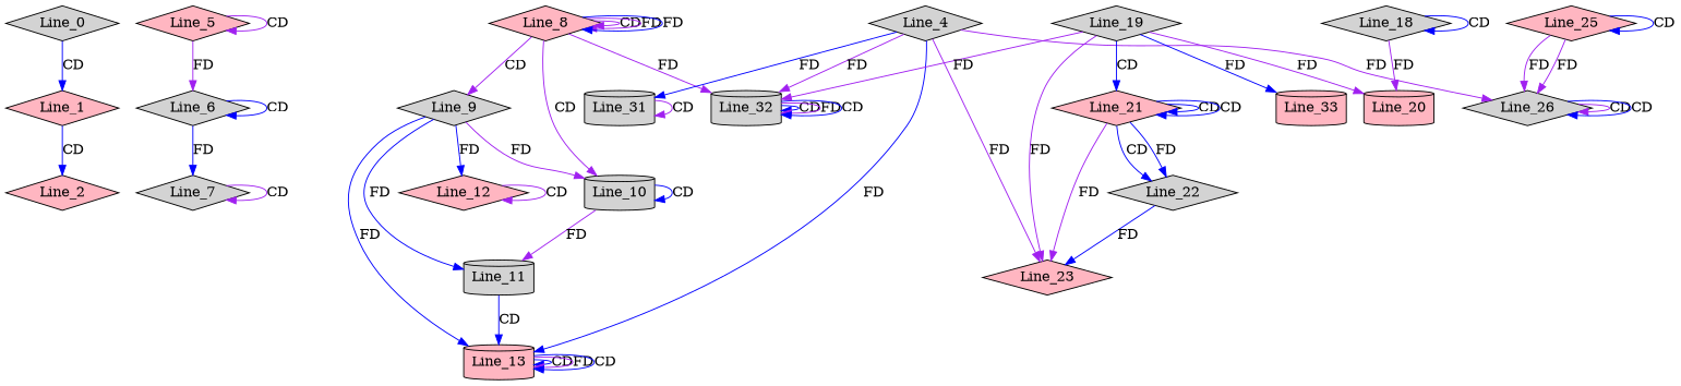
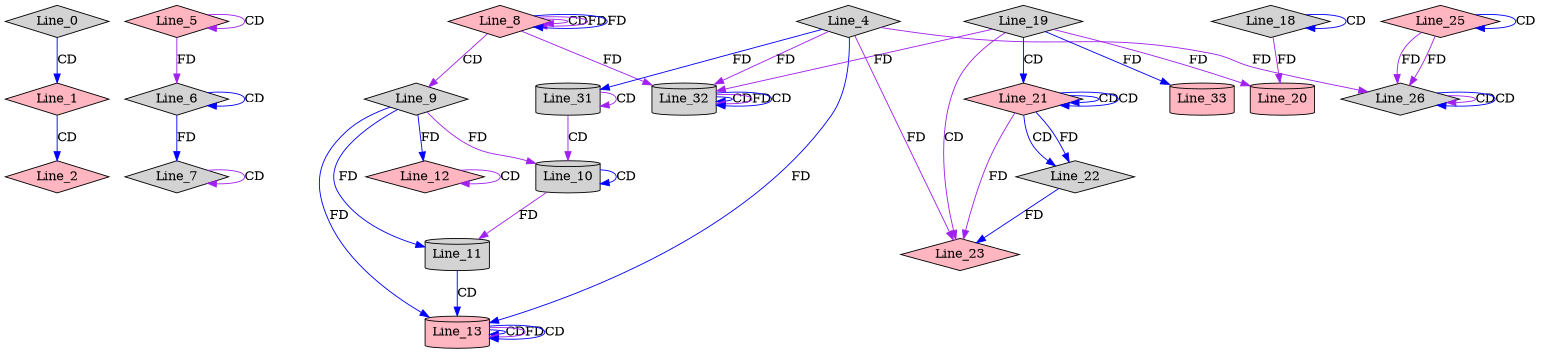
  digraph {
    node [fillcolor=lightgrey shape=diamond style=filled]
    edge [color=blue]
    Line_1 [fillcolor=lightpink]
    Line_0
    Line_2 [fillcolor=lightpink]
    Line_5 [fillcolor=lightpink]
    Line_6
    Line_7
    Line_8 [fillcolor=lightpink]
    Line_9
    Line_10 [shape=cylinder]
    Line_32 [shape=cylinder]
    Line_11 [shape=cylinder]
    Line_12 [fillcolor=lightpink]
    Line_13 [fillcolor=lightpink shape=cylinder]
    Line_4
    Line_23 [fillcolor=lightpink]
    Line_26
    Line_31 [shape=cylinder]
    Line_18
    Line_20 [fillcolor=lightpink shape=cylinder]
    Line_19
    Line_21 [fillcolor=lightpink]
    Line_33 [fillcolor=lightpink shape=cylinder]
    Line_22
    Line_25 [fillcolor=lightpink]
    Line_1 -> Line_2 [label=CD]
    Line_0 -> Line_1 [label=CD]
    Line_5 -> Line_5 [color=purple label=CD]
    Line_5 -> Line_6 [color=purple label=FD]
    Line_6 -> Line_6 [label=CD]
    Line_6 -> Line_7 [label=FD]
    Line_7 -> Line_7 [color=purple label=CD]
    Line_8 -> Line_8 [color=purple label=CD]
    Line_8 -> Line_8 [color=purple label=FD]
    Line_8 -> Line_8 [label=FD]
    Line_8 -> Line_9 [color=purple label=CD]
-   Line_8 -> Line_10 [color=purple label=CD]
+   Line_31 -> Line_10 [color=purple label=CD]
    Line_8 -> Line_32 [color=purple label=FD]
    Line_9 -> Line_10 [color=purple label=FD]
    Line_9 -> Line_11 [label=FD]
    Line_9 -> Line_12 [label=FD]
    Line_9 -> Line_13 [label=FD]
    Line_10 -> Line_10 [label=CD]
    Line_10 -> Line_11 [color=purple label=FD]
    Line_32 -> Line_32 [label=CD]
    Line_32 -> Line_32 [color=purple label=FD]
    Line_32 -> Line_32 [label=CD]
    Line_11 -> Line_13 [label=CD]
    Line_12 -> Line_12 [color=purple label=CD]
    Line_13 -> Line_13 [label=CD]
    Line_13 -> Line_13 [color=purple label=FD]
    Line_13 -> Line_13 [label=CD]
    Line_4 -> Line_32 [color=purple label=FD]
    Line_4 -> Line_13 [label=FD]
    Line_4 -> Line_23 [color=purple label=FD]
    Line_4 -> Line_26 [color=purple label=FD]
    Line_4 -> Line_31 [label=FD]
    Line_26 -> Line_26 [color=purple label=CD]
    Line_26 -> Line_26 [label=CD]
    Line_31 -> Line_31 [color=purple label=CD]
    Line_18 -> Line_18 [label=CD]
    Line_18 -> Line_20 [color=purple label=FD]
    Line_19 -> Line_32 [color=purple label=FD]
-   Line_19 -> Line_23 [color=purple label=FD]
+   Line_19 -> Line_23 [color=purple label=CD]
    Line_19 -> Line_20 [color=purple label=FD]
    Line_19 -> Line_21 [label=CD]
    Line_19 -> Line_33 [label=FD]
    Line_21 -> Line_23 [color=purple label=FD]
    Line_21 -> Line_21 [label=CD]
    Line_21 -> Line_21 [label=CD]
    Line_21 -> Line_22 [label=CD]
    Line_21 -> Line_22 [label=FD]
    Line_22 -> Line_23 [label=FD]
    Line_25 -> Line_26 [color=purple label=FD]
    Line_25 -> Line_26 [color=purple label=FD]
    Line_25 -> Line_25 [label=CD]
  }
